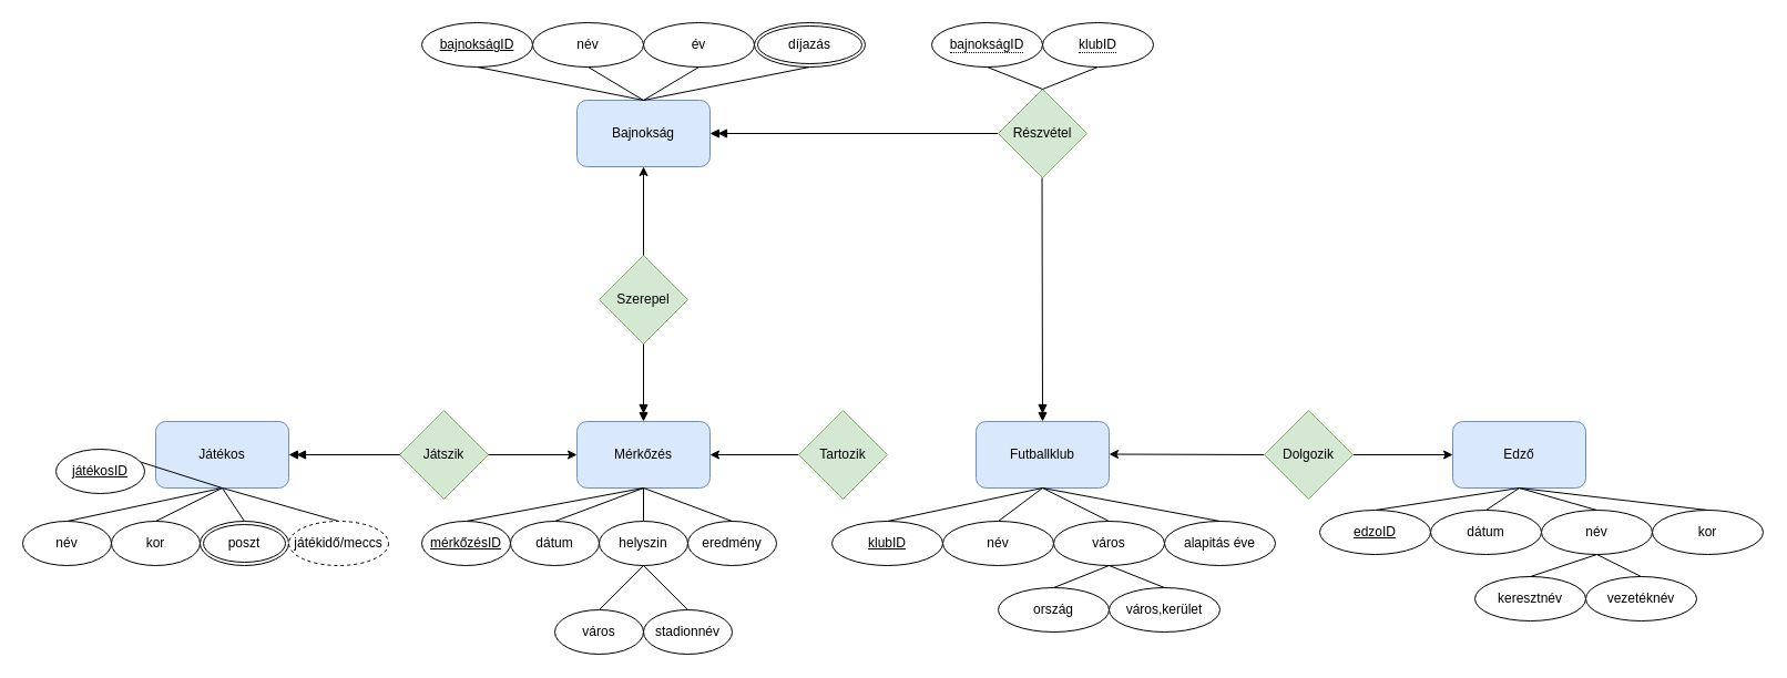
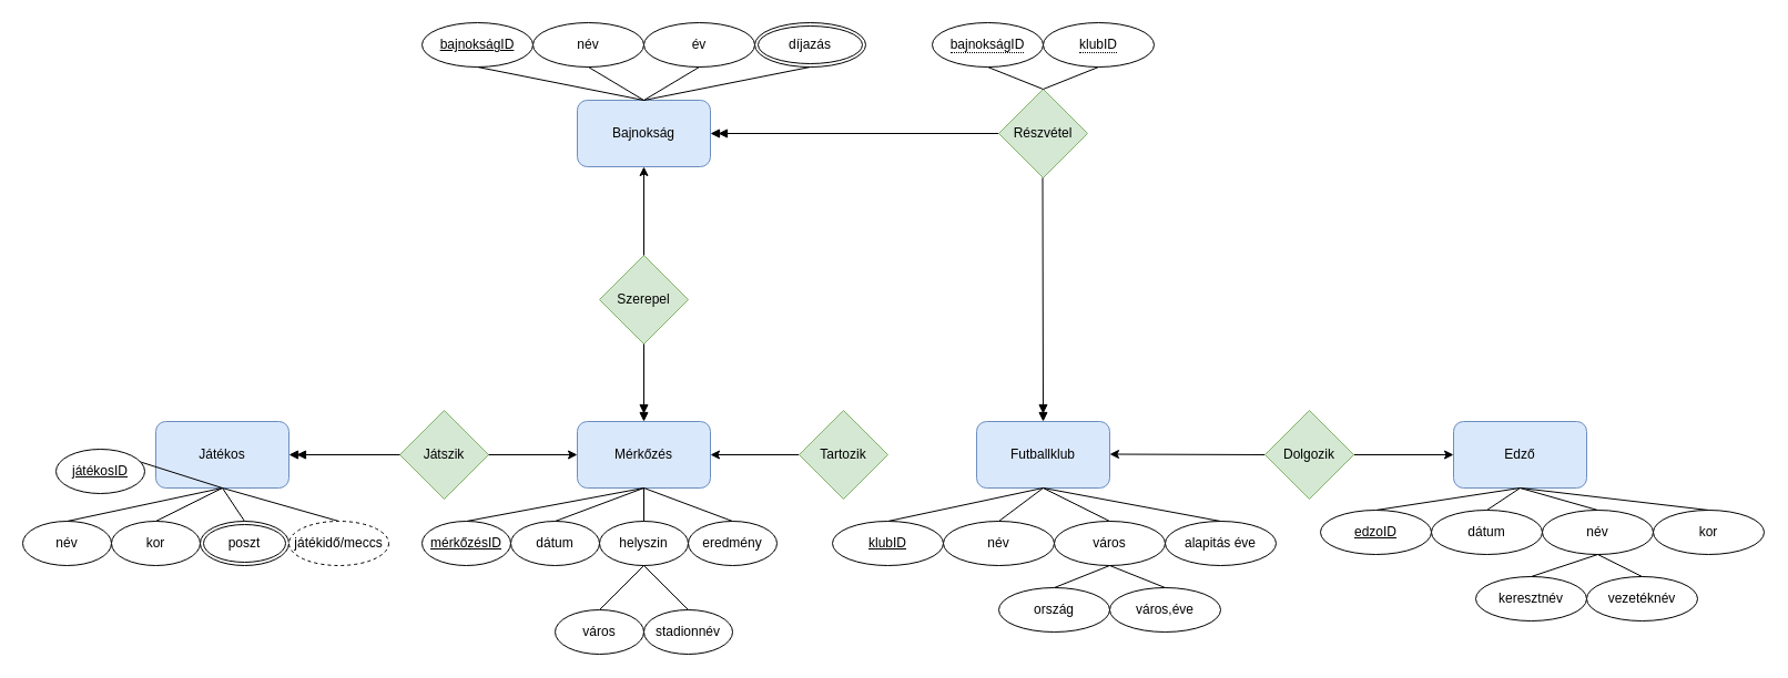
  <mxCell id="0" />
  <mxCell id="1" parent="0" />
  <mxCell id="2" value="Játékos" style="rounded=1;whiteSpace=wrap;html=1;fillColor=#dae8fc;strokeColor=#6c8ebf;" parent="1" vertex="1"><mxGeometry x="140" y="380" width="120" height="60" as="geometry" /></mxCell>
  <mxCell id="3" value="Futballklub" style="rounded=1;whiteSpace=wrap;html=1;fillColor=#dae8fc;strokeColor=#6c8ebf;" parent="1" vertex="1"><mxGeometry x="880" y="380" width="120" height="60" as="geometry" /></mxCell>
  <mxCell id="4" value="Mérkőzés" style="rounded=1;whiteSpace=wrap;html=1;fillColor=#dae8fc;strokeColor=#6c8ebf;" parent="1" vertex="1"><mxGeometry x="520" y="380" width="120" height="60" as="geometry" /></mxCell>
  <mxCell id="5" value="Edző" style="rounded=1;whiteSpace=wrap;html=1;fillColor=#dae8fc;strokeColor=#6c8ebf;" parent="1" vertex="1"><mxGeometry x="1310" y="380" width="120" height="60" as="geometry" /></mxCell>
  <mxCell id="6" value="Bajnokság" style="rounded=1;whiteSpace=wrap;html=1;fillColor=#dae8fc;strokeColor=#6c8ebf;" parent="1" vertex="1"><mxGeometry x="520" y="90" width="120" height="60" as="geometry" /></mxCell>
  <mxCell id="7" value="" style="endArrow=classic;html=1;rounded=0;entryX=1;entryY=0.5;entryDx=0;entryDy=0;exitX=0;exitY=0.5;exitDx=0;exitDy=0;" parent="1" source="8" target="4" edge="1"><mxGeometry width="50" height="50" relative="1" as="geometry"><mxPoint x="900" y="410" as="sourcePoint" /><mxPoint x="900" y="340" as="targetPoint" /></mxGeometry></mxCell>
  <mxCell id="8" value="Tartozik" style="rhombus;whiteSpace=wrap;html=1;fillColor=#d5e8d4;strokeColor=#82b366;" parent="1" vertex="1"><mxGeometry x="720" y="370" width="80" height="80" as="geometry" /></mxCell>
  <mxCell id="9" value="" style="endArrow=classic;html=1;rounded=0;entryX=0;entryY=0.5;entryDx=0;entryDy=0;" parent="1" source="33" target="5" edge="1"><mxGeometry width="50" height="50" relative="1" as="geometry"><mxPoint x="1160" y="410" as="sourcePoint" /><mxPoint x="1210" y="360" as="targetPoint" /></mxGeometry></mxCell>
  <mxCell id="10" value="" style="endArrow=none;html=1;rounded=0;entryX=0;entryY=0.5;entryDx=0;entryDy=0;endFill=0;startArrow=classic;startFill=1;" parent="1" target="33" edge="1"><mxGeometry width="50" height="50" relative="1" as="geometry"><mxPoint x="1000" y="409.5" as="sourcePoint" /><mxPoint x="1080" y="409.5" as="targetPoint" /></mxGeometry></mxCell>
  <mxCell id="11" value="Játszik" style="rhombus;whiteSpace=wrap;html=1;fillColor=#d5e8d4;strokeColor=#82b366;" parent="1" vertex="1"><mxGeometry x="360" y="370" width="80" height="80" as="geometry" /></mxCell>
  <mxCell id="12" value="" style="endArrow=doubleBlock;html=1;rounded=0;entryX=1;entryY=0.5;entryDx=0;entryDy=0;endFill=1;exitX=0;exitY=0.5;exitDx=0;exitDy=0;" parent="1" source="11" target="2" edge="1"><mxGeometry width="50" height="50" relative="1" as="geometry"><mxPoint x="940" y="230" as="sourcePoint" /><mxPoint x="990" y="190" as="targetPoint" /></mxGeometry></mxCell>
  <mxCell id="13" value="" style="endArrow=classic;html=1;rounded=0;entryX=0;entryY=0.5;entryDx=0;entryDy=0;exitX=1;exitY=0.5;exitDx=0;exitDy=0;" parent="1" source="11" target="4" edge="1"><mxGeometry width="50" height="50" relative="1" as="geometry"><mxPoint x="519" y="350" as="sourcePoint" /><mxPoint x="519" y="420" as="targetPoint" /></mxGeometry></mxCell>
  <mxCell id="14" value="" style="endArrow=doubleBlock;html=1;rounded=0;entryX=1;entryY=0.5;entryDx=0;entryDy=0;endFill=1;exitX=0;exitY=0.5;exitDx=0;exitDy=0;" parent="1" source="15" target="6" edge="1"><mxGeometry width="50" height="50" relative="1" as="geometry"><mxPoint x="790" y="140" as="sourcePoint" /><mxPoint x="790" y="60" as="targetPoint" /></mxGeometry></mxCell>
  <mxCell id="15" value="Részvétel" style="rhombus;whiteSpace=wrap;html=1;fillColor=#d5e8d4;strokeColor=#82b366;" parent="1" vertex="1"><mxGeometry x="900" y="80" width="80" height="80" as="geometry" /></mxCell>
  <mxCell id="16" value="" style="endArrow=doubleBlock;html=1;rounded=0;entryX=0.5;entryY=0;entryDx=0;entryDy=0;exitX=1;exitY=0.5;exitDx=0;exitDy=0;endFill=1;" parent="1" target="3" edge="1"><mxGeometry width="50" height="50" relative="1" as="geometry"><mxPoint x="939.5" y="160" as="sourcePoint" /><mxPoint x="939.5" y="230" as="targetPoint" /></mxGeometry></mxCell>
  <mxCell id="17" value="Szerepel" style="rhombus;whiteSpace=wrap;html=1;fillColor=#d5e8d4;strokeColor=#82b366;" parent="1" vertex="1"><mxGeometry x="540" y="230" width="80" height="80" as="geometry" /></mxCell>
  <mxCell id="18" value="" style="endArrow=classic;html=1;rounded=0;entryX=0.5;entryY=1;entryDx=0;entryDy=0;exitX=0.5;exitY=0;exitDx=0;exitDy=0;" parent="1" source="17" target="6" edge="1"><mxGeometry width="50" height="50" relative="1" as="geometry"><mxPoint x="620" y="700" as="sourcePoint" /><mxPoint x="670" y="650" as="targetPoint" /></mxGeometry></mxCell>
  <mxCell id="19" value="" style="endArrow=none;html=1;rounded=0;exitX=0.5;exitY=1;exitDx=0;exitDy=0;entryX=0.5;entryY=0;entryDx=0;entryDy=0;" parent="1" source="5" target="20" edge="1"><mxGeometry width="50" height="50" relative="1" as="geometry"><mxPoint x="1250" y="490" as="sourcePoint" /><mxPoint x="1300" y="440" as="targetPoint" /></mxGeometry></mxCell>
  <mxCell id="20" value="edzoID" style="ellipse;whiteSpace=wrap;html=1;align=center;fontStyle=4;" parent="1" vertex="1"><mxGeometry x="1190" y="460" width="100" height="40" as="geometry" /></mxCell>
  <mxCell id="21" value="dátum" style="ellipse;whiteSpace=wrap;html=1;align=center;" parent="1" vertex="1"><mxGeometry x="1290" y="460" width="100" height="40" as="geometry" /></mxCell>
  <mxCell id="22" value="" style="endArrow=none;html=1;rounded=0;exitX=0.5;exitY=0;exitDx=0;exitDy=0;entryX=0.5;entryY=1;entryDx=0;entryDy=0;" parent="1" source="21" target="5" edge="1"><mxGeometry width="50" height="50" relative="1" as="geometry"><mxPoint x="1310" y="460" as="sourcePoint" /><mxPoint x="1300" y="440" as="targetPoint" /></mxGeometry></mxCell>
  <mxCell id="23" value="név" style="ellipse;whiteSpace=wrap;html=1;align=center;" parent="1" vertex="1"><mxGeometry x="1390" y="460" width="100" height="40" as="geometry" /></mxCell>
  <mxCell id="24" value="" style="endArrow=none;html=1;rounded=0;entryX=0.5;entryY=1;entryDx=0;entryDy=0;exitX=0.5;exitY=0;exitDx=0;exitDy=0;" parent="1" source="23" target="5" edge="1"><mxGeometry width="50" height="50" relative="1" as="geometry"><mxPoint x="1390" y="460" as="sourcePoint" /><mxPoint x="1440" y="410" as="targetPoint" /></mxGeometry></mxCell>
  <mxCell id="25" value="keresztnév" style="ellipse;whiteSpace=wrap;html=1;align=center;" parent="1" vertex="1"><mxGeometry x="1330" y="520" width="100" height="40" as="geometry" /></mxCell>
  <mxCell id="26" value="vezetéknév" style="ellipse;whiteSpace=wrap;html=1;align=center;" parent="1" vertex="1"><mxGeometry x="1430" y="520" width="100" height="40" as="geometry" /></mxCell>
  <mxCell id="27" value="" style="endArrow=none;html=1;rounded=0;exitX=0.5;exitY=0;exitDx=0;exitDy=0;entryX=0.5;entryY=1;entryDx=0;entryDy=0;" parent="1" source="25" target="23" edge="1"><mxGeometry width="50" height="50" relative="1" as="geometry"><mxPoint x="1340" y="550" as="sourcePoint" /><mxPoint x="1390" y="500" as="targetPoint" /></mxGeometry></mxCell>
  <mxCell id="28" value="" style="endArrow=none;html=1;rounded=0;exitX=0.5;exitY=1;exitDx=0;exitDy=0;entryX=0.5;entryY=0;entryDx=0;entryDy=0;" parent="1" source="23" target="26" edge="1"><mxGeometry width="50" height="50" relative="1" as="geometry"><mxPoint x="1361" y="530" as="sourcePoint" /><mxPoint x="1400" y="510" as="targetPoint" /></mxGeometry></mxCell>
  <mxCell id="29" value="kor" style="ellipse;whiteSpace=wrap;html=1;align=center;" parent="1" vertex="1"><mxGeometry x="1490" y="460" width="100" height="40" as="geometry" /></mxCell>
  <mxCell id="30" value="" style="endArrow=none;html=1;rounded=0;entryX=0.5;entryY=1;entryDx=0;entryDy=0;exitX=0.5;exitY=0;exitDx=0;exitDy=0;" parent="1" source="29" target="5" edge="1"><mxGeometry width="50" height="50" relative="1" as="geometry"><mxPoint x="1490" y="460" as="sourcePoint" /><mxPoint x="1401" y="440" as="targetPoint" /></mxGeometry></mxCell>
  <mxCell id="31" value="" style="endArrow=doubleBlock;html=1;rounded=0;entryX=0.5;entryY=0;entryDx=0;entryDy=0;endFill=1;" parent="1" target="4" edge="1"><mxGeometry width="50" height="50" relative="1" as="geometry"><mxPoint x="580" y="310" as="sourcePoint" /><mxPoint x="630" y="260" as="targetPoint" /></mxGeometry></mxCell>
  <mxCell id="32" value="" style="endArrow=classic;html=1;rounded=0;entryX=0;entryY=0.5;entryDx=0;entryDy=0;" parent="1" target="33" edge="1"><mxGeometry width="50" height="50" relative="1" as="geometry"><mxPoint x="1160" y="410" as="sourcePoint" /><mxPoint x="1310" y="410" as="targetPoint" /></mxGeometry></mxCell>
  <mxCell id="33" value="Dolgozik" style="rhombus;whiteSpace=wrap;html=1;fillColor=#d5e8d4;strokeColor=#82b366;" parent="1" vertex="1"><mxGeometry x="1140" y="370" width="80" height="80" as="geometry" /></mxCell>
  <mxCell id="34" value="" style="endArrow=none;html=1;rounded=0;exitX=0.5;exitY=1;exitDx=0;exitDy=0;entryX=0.5;entryY=0;entryDx=0;entryDy=0;" parent="1" source="3" target="35" edge="1"><mxGeometry width="50" height="50" relative="1" as="geometry"><mxPoint x="860" y="470" as="sourcePoint" /><mxPoint x="940" y="440" as="targetPoint" /></mxGeometry></mxCell>
  <mxCell id="35" value="&lt;u&gt;klubID&lt;/u&gt;" style="ellipse;whiteSpace=wrap;html=1;align=center;" parent="1" vertex="1"><mxGeometry x="750" y="470" width="100" height="40" as="geometry" /></mxCell>
  <mxCell id="36" value="név" style="ellipse;whiteSpace=wrap;html=1;align=center;" parent="1" vertex="1"><mxGeometry x="850" y="470" width="100" height="40" as="geometry" /></mxCell>
  <mxCell id="37" value="" style="endArrow=none;html=1;rounded=0;entryX=0.5;entryY=1;entryDx=0;entryDy=0;exitX=0.5;exitY=0;exitDx=0;exitDy=0;" parent="1" source="36" target="3" edge="1"><mxGeometry width="50" height="50" relative="1" as="geometry"><mxPoint x="960" y="510" as="sourcePoint" /><mxPoint x="1010" y="460" as="targetPoint" /></mxGeometry></mxCell>
  <mxCell id="38" value="város" style="ellipse;whiteSpace=wrap;html=1;align=center;" parent="1" vertex="1"><mxGeometry x="950" y="470" width="100" height="40" as="geometry" /></mxCell>
  <mxCell id="39" value="" style="endArrow=none;html=1;rounded=0;entryX=0.5;entryY=1;entryDx=0;entryDy=0;exitX=0.5;exitY=0;exitDx=0;exitDy=0;" parent="1" source="38" target="3" edge="1"><mxGeometry width="50" height="50" relative="1" as="geometry"><mxPoint x="1000" y="460" as="sourcePoint" /><mxPoint x="1050" y="410" as="targetPoint" /></mxGeometry></mxCell>
  <mxCell id="40" value="ország" style="ellipse;whiteSpace=wrap;html=1;align=center;" parent="1" vertex="1"><mxGeometry x="900" y="530" width="100" height="40" as="geometry" /></mxCell>
- <mxCell id="41" value="város,kerület" style="ellipse;whiteSpace=wrap;html=1;align=center;" parent="1" vertex="1"><mxGeometry x="1000" y="530" width="100" height="40" as="geometry" /></mxCell>
+ <mxCell id="41" value="város,éve" style="ellipse;whiteSpace=wrap;html=1;align=center;" parent="1" vertex="1"><mxGeometry x="1000" y="530" width="100" height="40" as="geometry" /></mxCell>
  <mxCell id="42" value="" style="endArrow=none;html=1;rounded=0;entryX=0.5;entryY=1;entryDx=0;entryDy=0;exitX=0.5;exitY=0;exitDx=0;exitDy=0;" parent="1" source="40" target="38" edge="1"><mxGeometry width="50" height="50" relative="1" as="geometry"><mxPoint x="880" y="560" as="sourcePoint" /><mxPoint x="930" y="510" as="targetPoint" /></mxGeometry></mxCell>
  <mxCell id="43" value="" style="endArrow=none;html=1;rounded=0;entryX=0.5;entryY=1;entryDx=0;entryDy=0;exitX=0.5;exitY=0;exitDx=0;exitDy=0;" parent="1" source="41" target="38" edge="1"><mxGeometry width="50" height="50" relative="1" as="geometry"><mxPoint x="960" y="540" as="sourcePoint" /><mxPoint x="1010" y="510" as="targetPoint" /></mxGeometry></mxCell>
  <mxCell id="44" value="alapitás éve" style="ellipse;whiteSpace=wrap;html=1;align=center;" parent="1" vertex="1"><mxGeometry x="1050" y="470" width="100" height="40" as="geometry" /></mxCell>
  <mxCell id="45" value="" style="endArrow=none;html=1;rounded=0;exitX=0.5;exitY=0;exitDx=0;exitDy=0;entryX=0.5;entryY=1;entryDx=0;entryDy=0;" parent="1" source="44" target="3" edge="1"><mxGeometry width="50" height="50" relative="1" as="geometry"><mxPoint x="1050" y="470" as="sourcePoint" /><mxPoint x="1100" y="420" as="targetPoint" /></mxGeometry></mxCell>
  <mxCell id="46" value="" style="endArrow=none;html=1;rounded=0;entryX=0.5;entryY=1;entryDx=0;entryDy=0;exitX=0.5;exitY=0;exitDx=0;exitDy=0;" parent="1" source="51" target="4" edge="1"><mxGeometry width="50" height="50" relative="1" as="geometry"><mxPoint x="400" y="460" as="sourcePoint" /><mxPoint x="550" y="470" as="targetPoint" /></mxGeometry></mxCell>
  <mxCell id="47" value="helyszin" style="ellipse;whiteSpace=wrap;html=1;align=center;" parent="1" vertex="1"><mxGeometry x="540" y="470" width="80" height="40" as="geometry" /></mxCell>
  <mxCell id="48" style="edgeStyle=orthogonalEdgeStyle;rounded=0;orthogonalLoop=1;jettySize=auto;html=1;exitX=0.5;exitY=1;exitDx=0;exitDy=0;" parent="1" edge="1"><mxGeometry relative="1" as="geometry"><mxPoint x="500" y="500" as="sourcePoint" /><mxPoint x="500" y="500" as="targetPoint" /></mxGeometry></mxCell>
  <mxCell id="49" value="eredmény" style="ellipse;whiteSpace=wrap;html=1;align=center;" parent="1" vertex="1"><mxGeometry x="620" y="470" width="80" height="40" as="geometry" /></mxCell>
  <mxCell id="50" value="dátum" style="ellipse;whiteSpace=wrap;html=1;align=center;" parent="1" vertex="1"><mxGeometry x="460" y="470" width="80" height="40" as="geometry" /></mxCell>
  <mxCell id="51" value="&lt;u&gt;mérkőzésID&lt;/u&gt;" style="ellipse;whiteSpace=wrap;html=1;align=center;" parent="1" vertex="1"><mxGeometry x="380" y="470" width="80" height="40" as="geometry" /></mxCell>
  <mxCell id="52" value="" style="endArrow=none;html=1;rounded=0;entryX=0.5;entryY=1;entryDx=0;entryDy=0;exitX=0.5;exitY=0;exitDx=0;exitDy=0;" parent="1" source="50" target="4" edge="1"><mxGeometry width="50" height="50" relative="1" as="geometry"><mxPoint x="524" y="560" as="sourcePoint" /><mxPoint x="574" y="510" as="targetPoint" /></mxGeometry></mxCell>
  <mxCell id="53" value="" style="endArrow=none;html=1;rounded=0;entryX=0.5;entryY=1;entryDx=0;entryDy=0;exitX=0.5;exitY=0;exitDx=0;exitDy=0;fontStyle=1" parent="1" source="47" target="4" edge="1"><mxGeometry width="50" height="50" relative="1" as="geometry"><mxPoint x="510" y="480" as="sourcePoint" /><mxPoint x="590" y="450" as="targetPoint" /></mxGeometry></mxCell>
  <mxCell id="54" value="" style="endArrow=none;html=1;rounded=0;entryX=0.5;entryY=1;entryDx=0;entryDy=0;exitX=0.5;exitY=0;exitDx=0;exitDy=0;" parent="1" source="49" target="4" edge="1"><mxGeometry width="50" height="50" relative="1" as="geometry"><mxPoint x="590" y="480" as="sourcePoint" /><mxPoint x="590" y="450" as="targetPoint" /></mxGeometry></mxCell>
  <mxCell id="55" value="" style="endArrow=none;html=1;rounded=0;entryX=0.5;entryY=1;entryDx=0;entryDy=0;exitX=0.5;exitY=0;exitDx=0;exitDy=0;" parent="1" source="56" target="47" edge="1"><mxGeometry width="50" height="50" relative="1" as="geometry"><mxPoint x="540" y="550" as="sourcePoint" /><mxPoint x="550" y="535" as="targetPoint" /></mxGeometry></mxCell>
  <mxCell id="56" value="város" style="ellipse;whiteSpace=wrap;html=1;align=center;" parent="1" vertex="1"><mxGeometry x="500" y="550" width="80" height="40" as="geometry" /></mxCell>
  <mxCell id="57" value="stadionnév" style="ellipse;whiteSpace=wrap;html=1;align=center;" parent="1" vertex="1"><mxGeometry x="580" y="550" width="80" height="40" as="geometry" /></mxCell>
  <mxCell id="58" value="" style="endArrow=none;html=1;rounded=0;entryX=0.5;entryY=1;entryDx=0;entryDy=0;exitX=0.5;exitY=0;exitDx=0;exitDy=0;" parent="1" source="57" target="47" edge="1"><mxGeometry width="50" height="50" relative="1" as="geometry"><mxPoint x="640" y="640" as="sourcePoint" /><mxPoint x="690" y="590" as="targetPoint" /></mxGeometry></mxCell>
  <mxCell id="59" value="" style="endArrow=none;html=1;rounded=0;exitX=0.5;exitY=0;exitDx=0;exitDy=0;entryX=0.5;entryY=1;entryDx=0;entryDy=0;" parent="1" source="62" target="2" edge="1"><mxGeometry width="50" height="50" relative="1" as="geometry"><mxPoint x="10" y="470" as="sourcePoint" /><mxPoint x="190" y="440" as="targetPoint" /></mxGeometry></mxCell>
  <mxCell id="60" value="kor" style="ellipse;whiteSpace=wrap;html=1;align=center;" parent="1" vertex="1"><mxGeometry x="100" y="470" width="80" height="40" as="geometry" /></mxCell>
  <mxCell id="61" value="név" style="ellipse;whiteSpace=wrap;html=1;align=center;" parent="1" vertex="1"><mxGeometry x="20" y="470" width="80" height="40" as="geometry" /></mxCell>
  <mxCell id="62" value="&lt;u&gt;játékosID&lt;/u&gt;" style="ellipse;whiteSpace=wrap;html=1;align=center;" parent="1" vertex="1"><mxGeometry x="50" y="405" width="80" height="40" as="geometry" /></mxCell>
  <mxCell id="63" value="" style="endArrow=none;html=1;rounded=0;entryX=0.5;entryY=1;entryDx=0;entryDy=0;exitX=0.5;exitY=0;exitDx=0;exitDy=0;" parent="1" source="61" target="2" edge="1"><mxGeometry width="50" height="50" relative="1" as="geometry"><mxPoint x="60" y="540" as="sourcePoint" /><mxPoint x="110" y="490" as="targetPoint" /></mxGeometry></mxCell>
  <mxCell id="64" value="" style="endArrow=none;html=1;rounded=0;exitX=0.5;exitY=0;exitDx=0;exitDy=0;entryX=0.5;entryY=1;entryDx=0;entryDy=0;" parent="1" source="60" target="2" edge="1"><mxGeometry width="50" height="50" relative="1" as="geometry"><mxPoint x="150" y="490" as="sourcePoint" /><mxPoint x="200" y="440" as="targetPoint" /></mxGeometry></mxCell>
  <mxCell id="65" value="" style="endArrow=none;html=1;rounded=0;entryX=0.5;entryY=1;entryDx=0;entryDy=0;exitX=0.5;exitY=0;exitDx=0;exitDy=0;" parent="1" source="67" target="2" edge="1"><mxGeometry width="50" height="50" relative="1" as="geometry"><mxPoint x="220" y="470" as="sourcePoint" /><mxPoint x="290" y="430" as="targetPoint" /></mxGeometry></mxCell>
  <mxCell id="66" value="" style="endArrow=none;html=1;rounded=0;entryX=0.5;entryY=1;entryDx=0;entryDy=0;exitX=0.5;exitY=0;exitDx=0;exitDy=0;" parent="1" source="76" target="2" edge="1"><mxGeometry width="50" height="50" relative="1" as="geometry"><mxPoint x="300" y="470" as="sourcePoint" /><mxPoint x="340" y="410" as="targetPoint" /></mxGeometry></mxCell>
  <mxCell id="67" value="poszt" style="ellipse;shape=doubleEllipse;margin=3;whiteSpace=wrap;html=1;align=center;" parent="1" vertex="1"><mxGeometry x="180" y="470" width="80" height="40" as="geometry" /></mxCell>
  <mxCell id="68" value="&lt;u&gt;bajnokságID&lt;/u&gt;" style="ellipse;whiteSpace=wrap;html=1;align=center;" parent="1" vertex="1"><mxGeometry x="380" y="20" width="100" height="40" as="geometry" /></mxCell>
  <mxCell id="69" value="év" style="ellipse;whiteSpace=wrap;html=1;align=center;" parent="1" vertex="1"><mxGeometry x="580" y="20" width="100" height="40" as="geometry" /></mxCell>
  <mxCell id="70" value="név" style="ellipse;whiteSpace=wrap;html=1;align=center;" parent="1" vertex="1"><mxGeometry x="480" y="20" width="100" height="40" as="geometry" /></mxCell>
  <mxCell id="71" value="" style="endArrow=none;html=1;rounded=0;entryX=0.5;entryY=1;entryDx=0;entryDy=0;exitX=0.5;exitY=0;exitDx=0;exitDy=0;" parent="1" source="6" target="75" edge="1"><mxGeometry width="50" height="50" relative="1" as="geometry"><mxPoint x="705" y="120" as="sourcePoint" /><mxPoint x="730" y="60" as="targetPoint" /></mxGeometry></mxCell>
  <mxCell id="72" value="" style="endArrow=none;html=1;rounded=0;entryX=0.5;entryY=1;entryDx=0;entryDy=0;exitX=0.5;exitY=0;exitDx=0;exitDy=0;" parent="1" source="6" target="68" edge="1"><mxGeometry width="50" height="50" relative="1" as="geometry"><mxPoint x="395" y="130" as="sourcePoint" /><mxPoint x="445" y="80" as="targetPoint" /></mxGeometry></mxCell>
  <mxCell id="73" value="" style="endArrow=none;html=1;rounded=0;entryX=0.5;entryY=1;entryDx=0;entryDy=0;exitX=0.5;exitY=0;exitDx=0;exitDy=0;" parent="1" source="6" target="70" edge="1"><mxGeometry width="50" height="50" relative="1" as="geometry"><mxPoint x="450" y="145" as="sourcePoint" /><mxPoint x="500" y="95" as="targetPoint" /></mxGeometry></mxCell>
  <mxCell id="74" value="" style="endArrow=none;html=1;rounded=0;entryX=0.5;entryY=1;entryDx=0;entryDy=0;exitX=0.5;exitY=0;exitDx=0;exitDy=0;" parent="1" source="6" target="69" edge="1"><mxGeometry width="50" height="50" relative="1" as="geometry"><mxPoint x="590" y="70" as="sourcePoint" /><mxPoint x="540" y="70" as="targetPoint" /></mxGeometry></mxCell>
  <mxCell id="75" value="díjazás" style="ellipse;shape=doubleEllipse;margin=3;whiteSpace=wrap;html=1;align=center;" parent="1" vertex="1"><mxGeometry x="680" y="20" width="100" height="40" as="geometry" /></mxCell>
  <mxCell id="76" value="játékidő/meccs" style="ellipse;whiteSpace=wrap;html=1;align=center;dashed=1;" parent="1" vertex="1"><mxGeometry x="260" y="470" width="90" height="40" as="geometry" /></mxCell>
  <mxCell id="77" value="" style="endArrow=none;html=1;rounded=0;entryX=0.5;entryY=1;entryDx=0;entryDy=0;exitX=0.5;exitY=0;exitDx=0;exitDy=0;" parent="1" source="15" target="80" edge="1"><mxGeometry width="50" height="50" relative="1" as="geometry"><mxPoint x="980" y="110" as="sourcePoint" /><mxPoint x="990" y="60" as="targetPoint" /></mxGeometry></mxCell>
  <mxCell id="78" value="" style="endArrow=none;html=1;rounded=0;entryX=0.5;entryY=0;entryDx=0;entryDy=0;exitX=0.5;exitY=1;exitDx=0;exitDy=0;" parent="1" source="79" target="15" edge="1"><mxGeometry width="50" height="50" relative="1" as="geometry"><mxPoint x="890" y="60" as="sourcePoint" /><mxPoint x="1000" y="70" as="targetPoint" /></mxGeometry></mxCell>
  <mxCell id="79" value="&lt;span style=&quot;border-bottom: 1px dotted&quot;&gt;bajnokságID&lt;/span&gt;" style="ellipse;whiteSpace=wrap;html=1;align=center;" parent="1" vertex="1"><mxGeometry x="840" y="20" width="100" height="40" as="geometry" /></mxCell>
  <mxCell id="80" value="&lt;span style=&quot;border-bottom: 1px dotted&quot;&gt;klubID&lt;/span&gt;" style="ellipse;whiteSpace=wrap;html=1;align=center;" parent="1" vertex="1"><mxGeometry x="940" y="20" width="100" height="40" as="geometry" /></mxCell>
